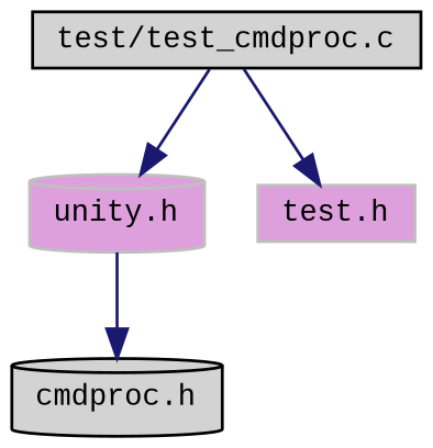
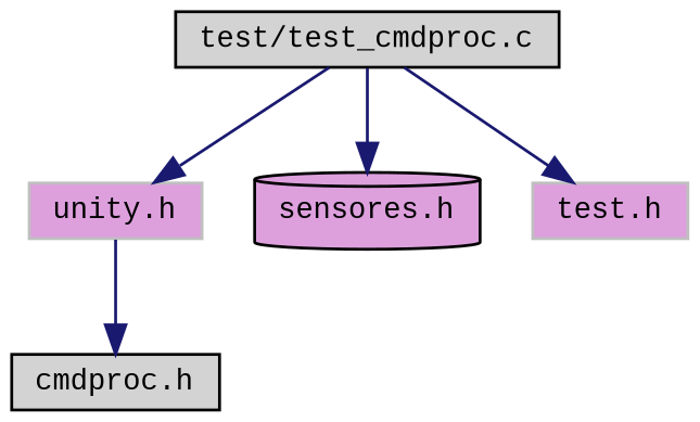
  digraph {
    fontname="Liberation Mono"
    node [color=black fillcolor=plum fontname="Liberation Mono" fontsize=10 shape=box style=filled]
    edge [color=midnightblue fontname="Liberation Mono" fontsize=10 labelfontname=Helvetica labelfontsize=10 style=solid]
    n1 [fillcolor=lightgrey fontcolor=black height=0.2 label="test/test_cmdproc.c" width=0.4]
-   n2 [color=grey75 height=0.2 label="unity.h" shape=cylinder width=0.4]
+   n2 [color=grey75 height=0.2 label="unity.h" width=0.4]
+   n3 [height=0.2 label="sensores.h" shape=cylinder width=0.4]
    n4 [color=grey75 height=0.2 label="test.h" width=0.4]
-   n5 [fillcolor=lightgrey height=0.2 label="cmdproc.h" shape=cylinder width=0.4]
+   n5 [fillcolor=lightgrey height=0.2 label="cmdproc.h" width=0.4]
    n1 -> n2
+   n1 -> n3
    n1 -> n4
    n2 -> n5
  }
